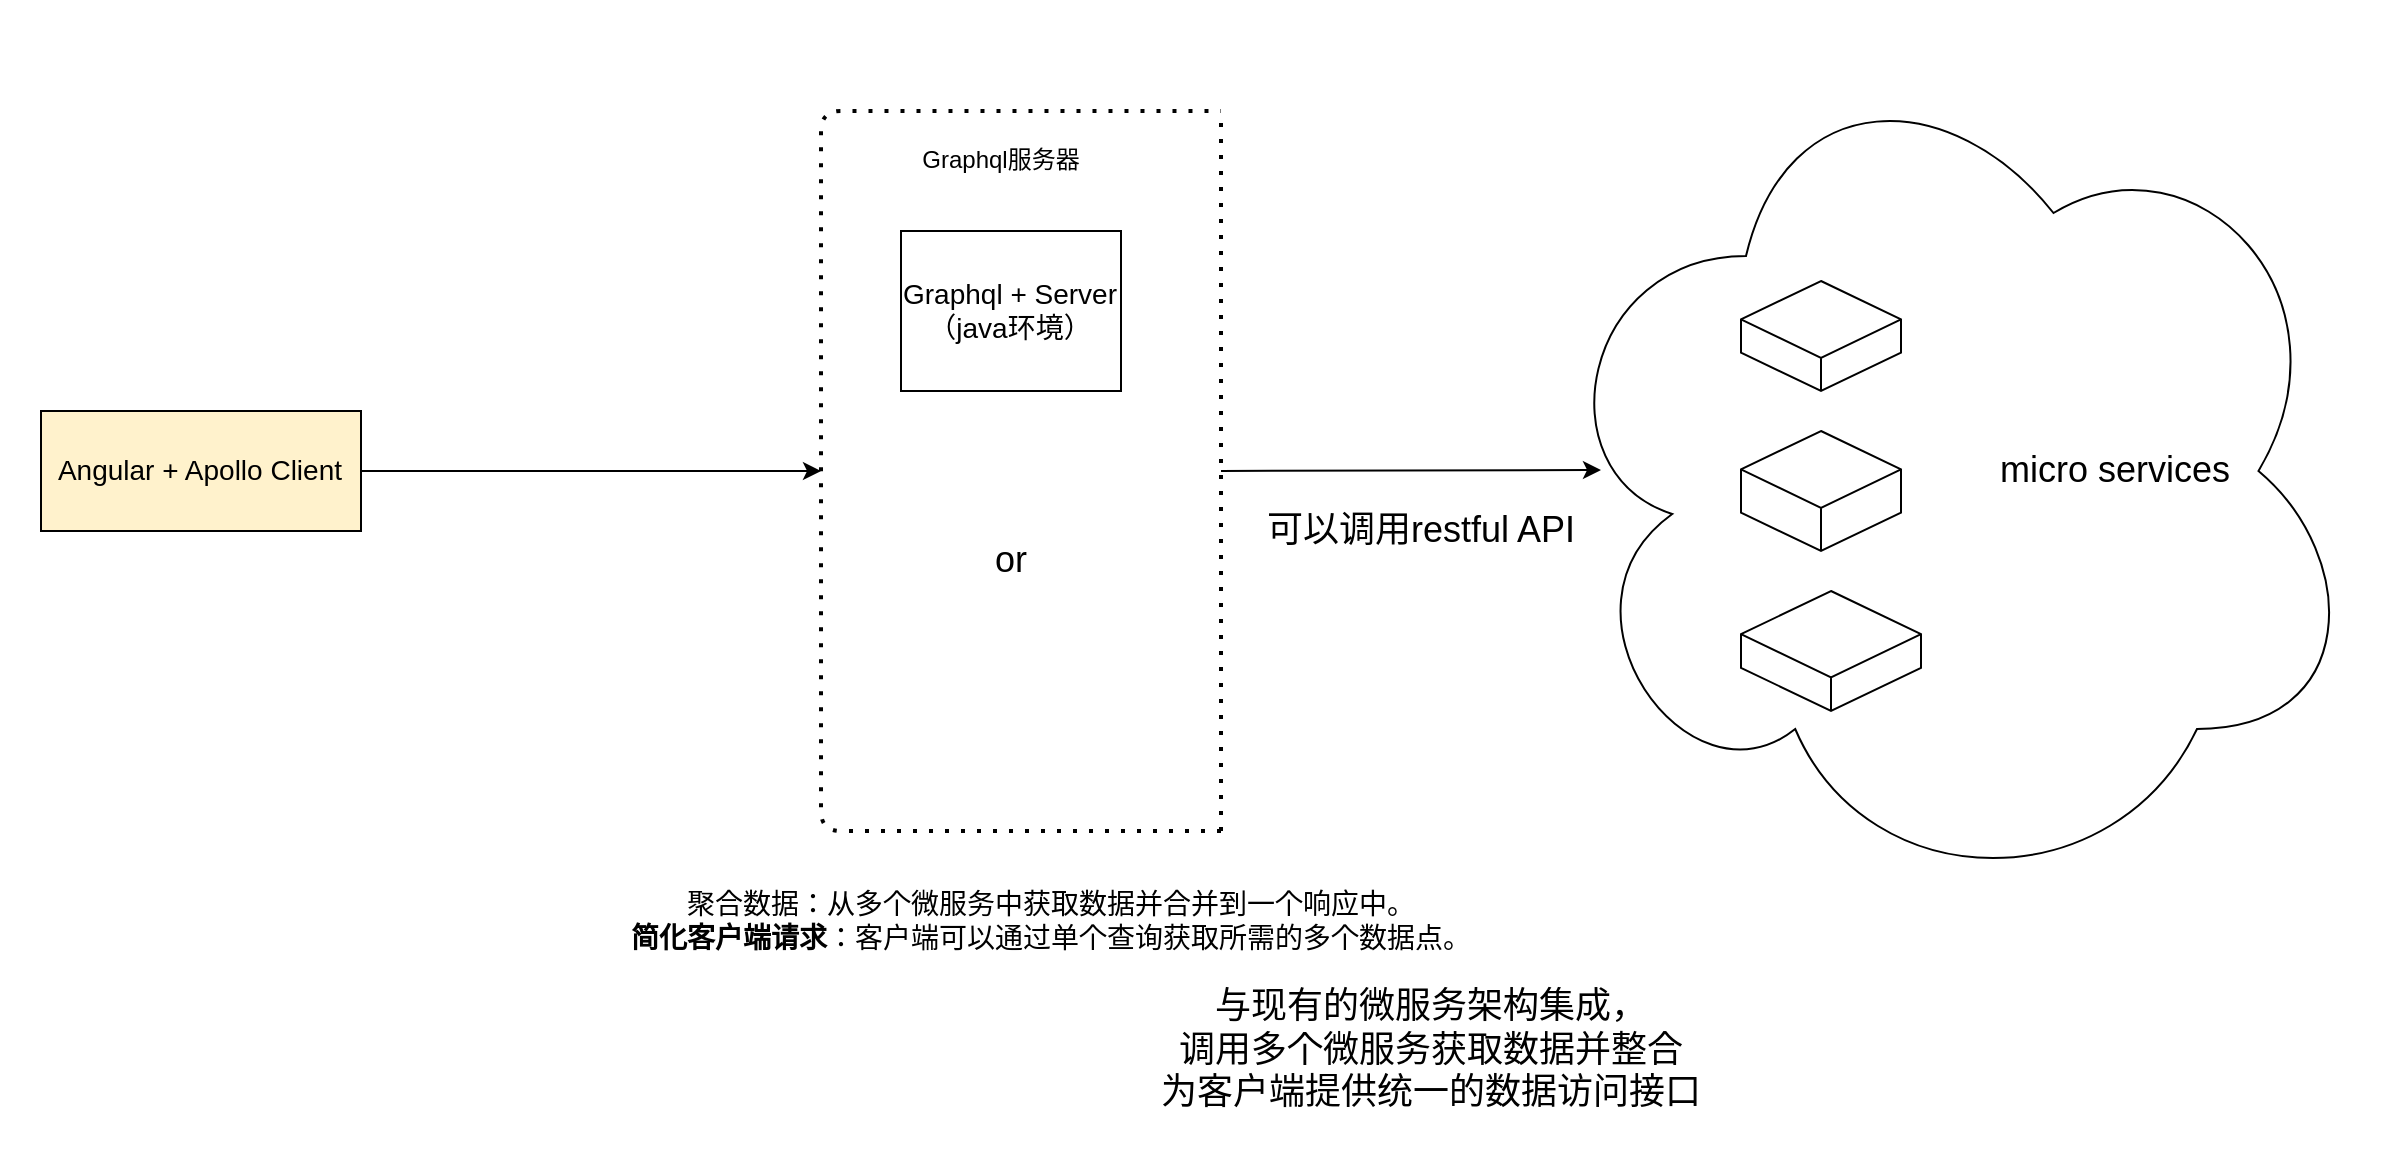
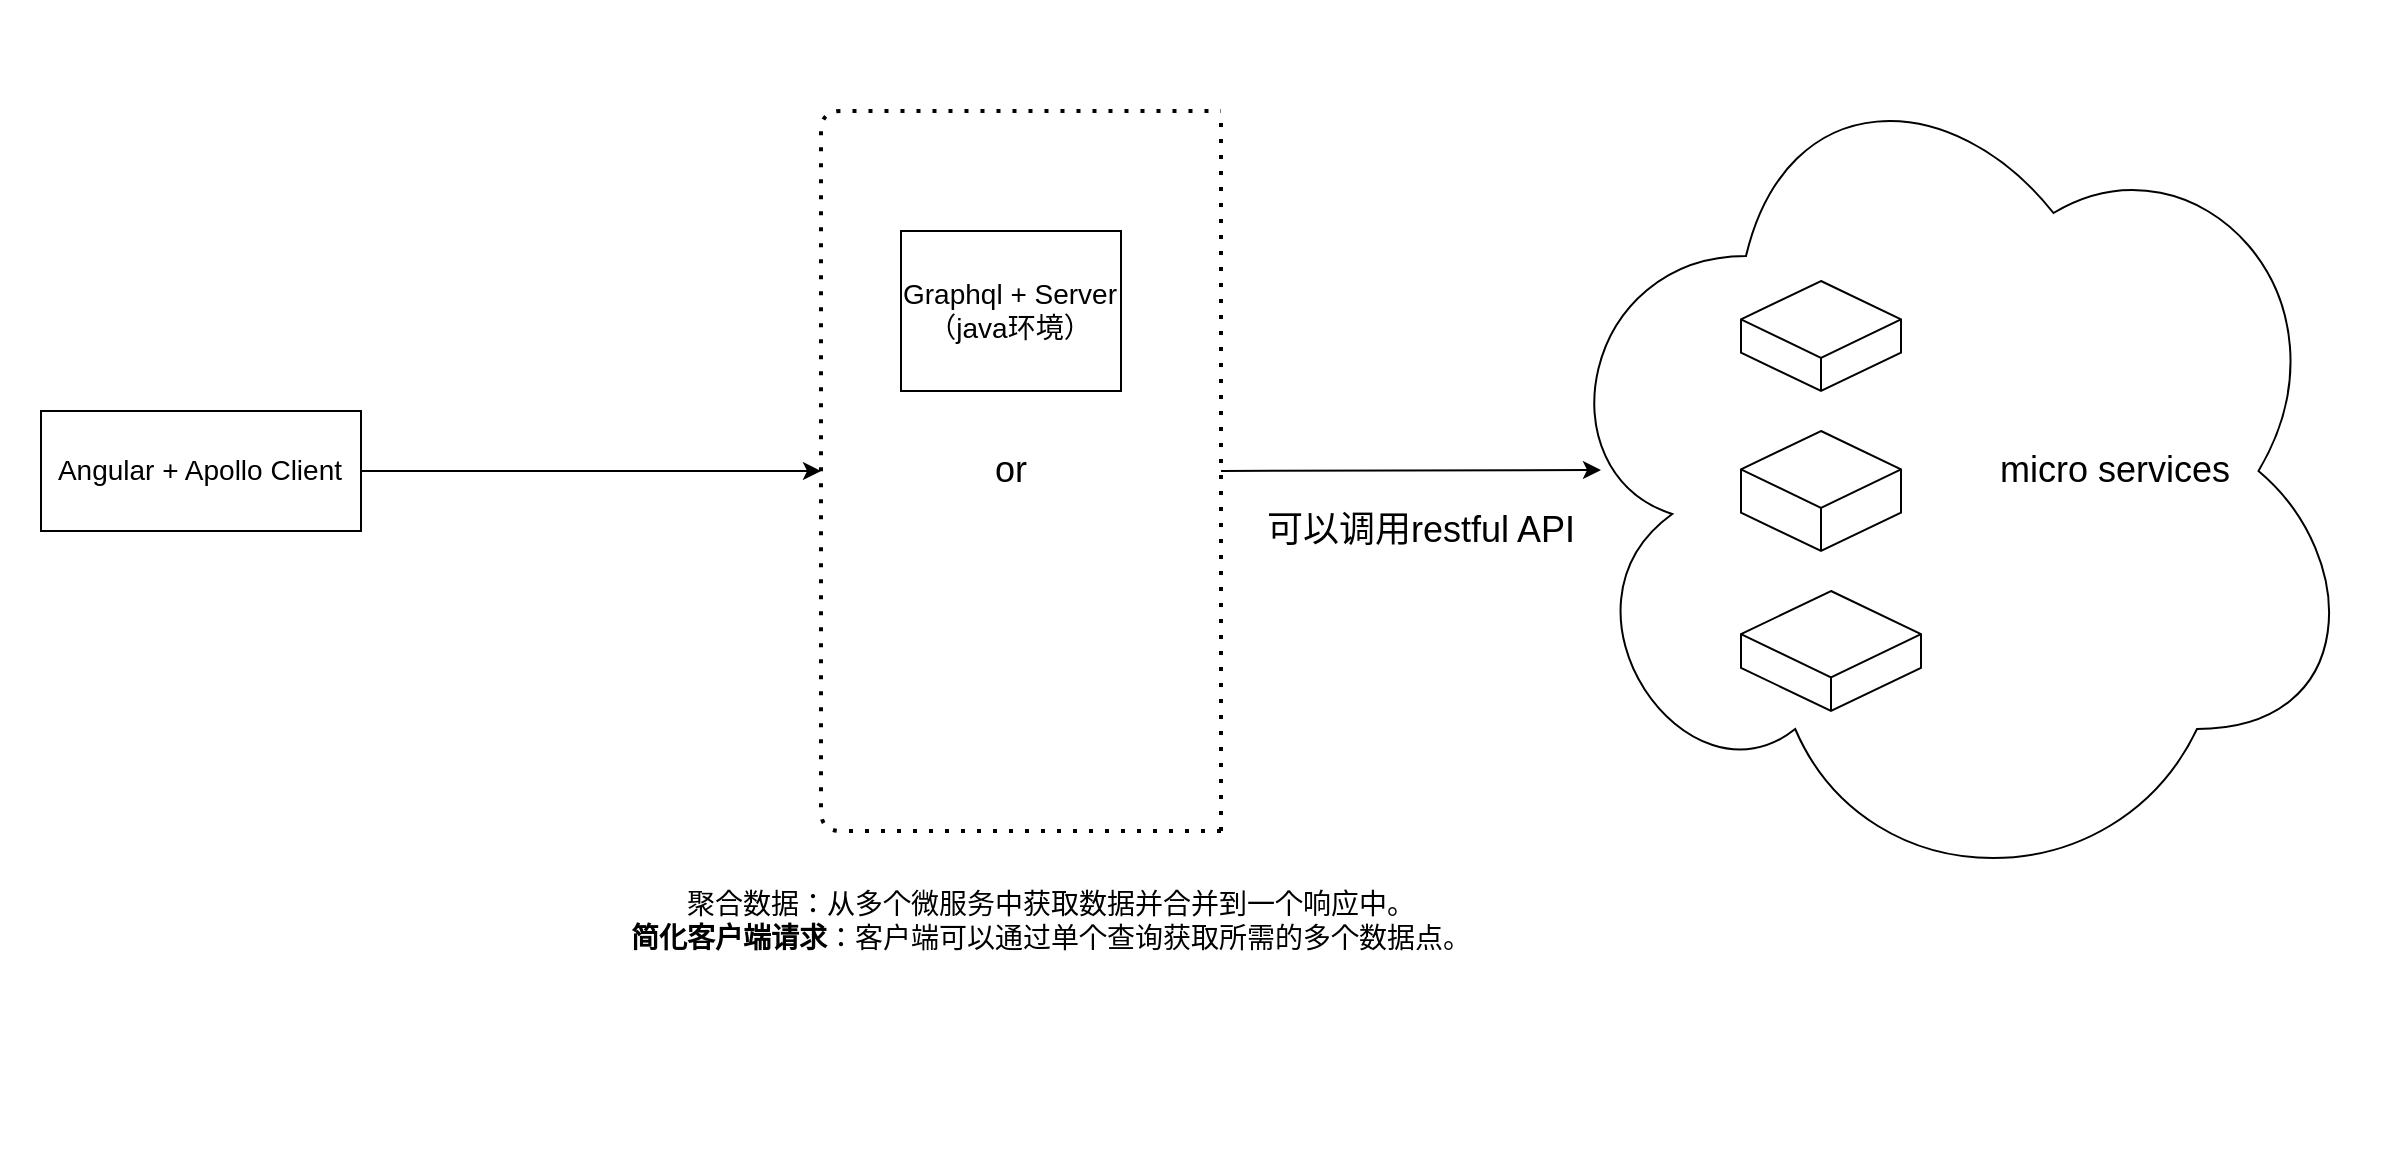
  <mxCell id="0" />
  <mxCell id="1" parent="0" />
  <mxCell id="2" style="edgeStyle=none;html=1;fontSize=18;" parent="1" source="3" edge="1"><mxGeometry relative="1" as="geometry"><mxPoint x="410" y="235" as="targetPoint" /></mxGeometry></mxCell>
- <mxCell id="3" value="&lt;font style=&quot;font-size: 14px;&quot;&gt;Angular + Apollo Client&lt;/font&gt;" style="whiteSpace=wrap;html=1;fillColor=#fff2cc;" parent="1" vertex="1"><mxGeometry x="20" y="205" width="160" height="60" as="geometry" /></mxCell>
+ <mxCell id="3" value="&lt;font style=&quot;font-size: 14px;&quot;&gt;Angular + Apollo Client&lt;/font&gt;" style="whiteSpace=wrap;html=1;" parent="1" vertex="1"><mxGeometry x="20" y="205" width="160" height="60" as="geometry" /></mxCell>
  <mxCell id="4" value="&lt;font style=&quot;font-size: 14px;&quot;&gt;Graphql + Server （java环境）&lt;/font&gt;" style="whiteSpace=wrap;html=1;" parent="1" vertex="1"><mxGeometry x="450" y="115" width="110" height="80" as="geometry" /></mxCell>
- <mxCell id="5" value="&lt;font style=&quot;font-size: 18px;&quot;&gt;or&lt;/font&gt;" style="text;html=1;align=center;verticalAlign=middle;resizable=0;points=[];autosize=1;strokeColor=none;fillColor=none;" parent="1" vertex="1"><mxGeometry x="485" y="260" width="40" height="40" as="geometry" /></mxCell>
+ <mxCell id="5" value="&lt;font style=&quot;font-size: 18px;&quot;&gt;or&lt;/font&gt;" style="text;html=1;align=center;verticalAlign=middle;resizable=0;points=[];autosize=1;strokeColor=none;fillColor=none;" parent="1" vertex="1"><mxGeometry x="485" y="215" width="40" height="40" as="geometry" /></mxCell>
  <mxCell id="6" value="&lt;font style=&quot;font-size: 18px;&quot;&gt;&amp;nbsp; &amp;nbsp; &amp;nbsp; &amp;nbsp; &amp;nbsp; &amp;nbsp; &amp;nbsp; &amp;nbsp; &amp;nbsp; &amp;nbsp; &amp;nbsp; &amp;nbsp; &amp;nbsp; &amp;nbsp; &amp;nbsp; &amp;nbsp; &amp;nbsp;micro services&lt;/font&gt;" style="ellipse;shape=cloud;whiteSpace=wrap;html=1;" parent="1" vertex="1"><mxGeometry x="770" y="20" width="410" height="430" as="geometry" /></mxCell>
  <mxCell id="7" value="" style="html=1;whiteSpace=wrap;shape=isoCube2;backgroundOutline=1;isoAngle=15;" parent="1" vertex="1"><mxGeometry x="870" y="140" width="80" height="55" as="geometry" /></mxCell>
  <mxCell id="8" value="" style="html=1;whiteSpace=wrap;shape=isoCube2;backgroundOutline=1;isoAngle=15;" parent="1" vertex="1"><mxGeometry x="870" y="215" width="80" height="60" as="geometry" /></mxCell>
  <mxCell id="9" value="" style="html=1;whiteSpace=wrap;shape=isoCube2;backgroundOutline=1;isoAngle=15;" parent="1" vertex="1"><mxGeometry x="870" y="295" width="90" height="60" as="geometry" /></mxCell>
  <mxCell id="10" value="" style="endArrow=none;dashed=1;html=1;dashPattern=1 3;strokeWidth=2;fontSize=18;" parent="1" edge="1"><mxGeometry width="50" height="50" relative="1" as="geometry"><mxPoint x="610" y="415" as="sourcePoint" /><mxPoint x="610" y="55" as="targetPoint" /><Array as="points" /></mxGeometry></mxCell>
  <mxCell id="11" value="" style="endArrow=none;dashed=1;html=1;dashPattern=1 3;strokeWidth=2;fontSize=18;" parent="1" edge="1"><mxGeometry width="50" height="50" relative="1" as="geometry"><mxPoint x="610" y="415" as="sourcePoint" /><mxPoint x="610" y="55" as="targetPoint" /><Array as="points"><mxPoint x="410" y="415" /><mxPoint x="410" y="55" /></Array></mxGeometry></mxCell>
- <mxCell id="12" value="与现有的微服务架构集成，&lt;br&gt;调用多个微服务获取数据并整合&lt;br&gt;为客户端提供统一的数据访问接口" style="text;html=1;align=center;verticalAlign=middle;resizable=0;points=[];autosize=1;strokeColor=none;fillColor=none;fontSize=18;" parent="1" vertex="1"><mxGeometry x="570" y="485" width="290" height="80" as="geometry" /></mxCell>
  <mxCell id="13" value="" style="endArrow=classic;html=1;fontSize=18;" parent="1" edge="1"><mxGeometry width="50" height="50" relative="1" as="geometry"><mxPoint x="610" y="235" as="sourcePoint" /><mxPoint x="800" y="234.5" as="targetPoint" /><Array as="points"><mxPoint x="800" y="234.5" /></Array></mxGeometry></mxCell>
  <mxCell id="14" value="可以调用restful API" style="text;html=1;align=center;verticalAlign=middle;resizable=0;points=[];autosize=1;strokeColor=none;fillColor=none;fontSize=18;" parent="1" vertex="1"><mxGeometry x="620" y="245" width="180" height="40" as="geometry" /></mxCell>
- <mxCell id="15" value="Graphql服务器" style="text;html=1;align=center;verticalAlign=middle;resizable=0;points=[];autosize=1;strokeColor=none;fillColor=none;" parent="1" vertex="1"><mxGeometry x="450" y="65" width="100" height="30" as="geometry" /></mxCell>
  <mxCell id="16" value="&lt;font style=&quot;font-size: 14px;&quot;&gt;&lt;font style=&quot;&quot;&gt;聚合数据：&lt;/font&gt;从多个微服务中获取数据并合并到一个响应中。&lt;br&gt;&lt;strong&gt;简化客户端请求&lt;/strong&gt;：客户端可以通过单个查询获取所需的多个数据点。&lt;/font&gt;" style="text;html=1;align=center;verticalAlign=middle;resizable=0;points=[];autosize=1;strokeColor=none;fillColor=none;" vertex="1" parent="1"><mxGeometry x="305" y="435" width="440" height="50" as="geometry" /></mxCell>
